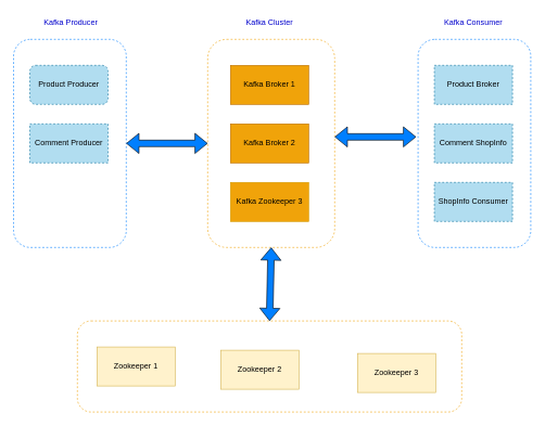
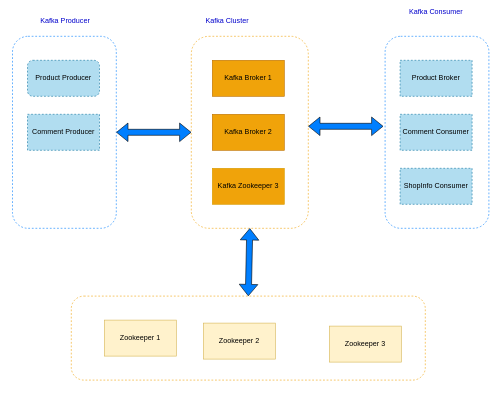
  <mxCell id="0" />
  <mxCell id="1" parent="0" />
  <mxCell id="2" value="" style="rounded=1;whiteSpace=wrap;html=1;dashed=1;strokeColor=#007FFF;fillColor=none;" vertex="1" parent="1"><mxGeometry x="20" y="60" width="173" height="320" as="geometry" /></mxCell>
  <mxCell id="3" value="" style="rounded=1;whiteSpace=wrap;html=1;dashed=1;strokeColor=#F0A30A;fillColor=none;fontColor=#ffffff;" vertex="1" parent="1"><mxGeometry x="118" y="493" width="590" height="140" as="geometry" /></mxCell>
  <mxCell id="4" value="" style="rounded=1;whiteSpace=wrap;html=1;dashed=1;fillColor=none;strokeColor=#F0A30A;fontColor=#000000;" vertex="1" parent="1"><mxGeometry x="318" y="60" width="195" height="320" as="geometry" /></mxCell>
  <mxCell id="5" value="Kafka Broker 1" style="rounded=0;whiteSpace=wrap;html=1;fillColor=#f0a30a;strokeColor=#BD7000;fontColor=#000000;" vertex="1" parent="1"><mxGeometry x="353" y="100" width="120" height="60" as="geometry" /></mxCell>
  <mxCell id="6" value="Kafka Broker 2" style="rounded=0;whiteSpace=wrap;html=1;fillColor=#f0a30a;strokeColor=#BD7000;fontColor=#000000;" vertex="1" parent="1"><mxGeometry x="353" y="190" width="120" height="60" as="geometry" /></mxCell>
  <mxCell id="7" value="Kafka Zookeeper 3" style="rounded=0;whiteSpace=wrap;html=1;fillColor=#f0a30a;strokeColor=#D79B00;fontColor=#000000;" vertex="1" parent="1"><mxGeometry x="353" y="280" width="120" height="60" as="geometry" /></mxCell>
- <mxCell id="8" value="Zookeeper 1" style="rounded=0;whiteSpace=wrap;html=1;fillColor=#fff2cc;strokeColor=#d6b656;" vertex="1" parent="1"><mxGeometry x="148" y="533" width="120" height="60" as="geometry" /></mxCell>
+ <mxCell id="8" value="Zookeeper 1" style="rounded=0;whiteSpace=wrap;html=1;fillColor=#fff2cc;strokeColor=#d6b656;" vertex="1" parent="1"><mxGeometry x="173" y="533" width="120" height="60" as="geometry" /></mxCell>
  <mxCell id="9" value="Zookeeper 2" style="rounded=0;whiteSpace=wrap;html=1;fillColor=#fff2cc;strokeColor=#d6b656;" vertex="1" parent="1"><mxGeometry x="338" y="538" width="120" height="60" as="geometry" /></mxCell>
  <mxCell id="10" value="Zookeeper 3" style="rounded=0;whiteSpace=wrap;html=1;fillColor=#fff2cc;strokeColor=#d6b656;" vertex="1" parent="1"><mxGeometry x="548" y="543" width="120" height="60" as="geometry" /></mxCell>
  <mxCell id="11" value="" style="shape=flexArrow;endArrow=classic;startArrow=classic;html=1;rounded=0;entryX=0.5;entryY=1;entryDx=0;entryDy=0;fillColor=#007FFF;exitX=0.5;exitY=0;exitDx=0;exitDy=0;" edge="1" parent="1" source="3" target="4"><mxGeometry width="100" height="100" relative="1" as="geometry"><mxPoint x="433" y="490" as="sourcePoint" /><mxPoint x="253" y="300" as="targetPoint" /></mxGeometry></mxCell>
  <mxCell id="12" value="Product Producer" style="whiteSpace=wrap;html=1;dashed=1;strokeColor=#10739e;fillColor=#b1ddf0;rounded=1;" vertex="1" parent="1"><mxGeometry x="45" y="100" width="120" height="60" as="geometry" /></mxCell>
  <mxCell id="13" value="Comment Producer" style="rounded=0;whiteSpace=wrap;html=1;dashed=1;strokeColor=#10739e;fillColor=#b1ddf0;" vertex="1" parent="1"><mxGeometry x="45" y="190" width="120" height="60" as="geometry" /></mxCell>
  <mxCell id="14" value="" style="shape=flexArrow;endArrow=classic;startArrow=classic;html=1;rounded=0;entryX=0;entryY=0.5;entryDx=0;entryDy=0;fillColor=#007FFF;exitX=1;exitY=0.5;exitDx=0;exitDy=0;" edge="1" parent="1" source="2" target="4"><mxGeometry width="100" height="100" relative="1" as="geometry"><mxPoint x="243" y="220" as="sourcePoint" /><mxPoint x="223" y="200" as="targetPoint" /></mxGeometry></mxCell>
  <mxCell id="15" value="" style="rounded=1;whiteSpace=wrap;html=1;dashed=1;strokeColor=#007FFF;fillColor=none;" vertex="1" parent="1"><mxGeometry x="641" y="60" width="173" height="320" as="geometry" /></mxCell>
  <mxCell id="16" value="Product Broker" style="rounded=0;whiteSpace=wrap;html=1;dashed=1;strokeColor=#10739e;fillColor=#b1ddf0;" vertex="1" parent="1"><mxGeometry x="666" y="100" width="120" height="60" as="geometry" /></mxCell>
- <mxCell id="17" value="Comment ShopInfo" style="rounded=0;whiteSpace=wrap;html=1;dashed=1;strokeColor=#10739e;fillColor=#b1ddf0;" vertex="1" parent="1"><mxGeometry x="666" y="190" width="120" height="60" as="geometry" /></mxCell>
+ <mxCell id="17" value="Comment Consumer" style="rounded=0;whiteSpace=wrap;html=1;dashed=1;strokeColor=#10739e;fillColor=#b1ddf0;" vertex="1" parent="1"><mxGeometry x="666" y="190" width="120" height="60" as="geometry" /></mxCell>
  <mxCell id="18" value="ShopInfo Consumer" style="rounded=0;whiteSpace=wrap;html=1;dashed=1;strokeColor=#10739e;fillColor=#b1ddf0;" vertex="1" parent="1"><mxGeometry x="666" y="280" width="120" height="60" as="geometry" /></mxCell>
  <mxCell id="19" value="" style="shape=flexArrow;endArrow=classic;startArrow=classic;html=1;rounded=0;entryX=0;entryY=0.5;entryDx=0;entryDy=0;fillColor=#007FFF;exitX=1;exitY=0.5;exitDx=0;exitDy=0;" edge="1" parent="1"><mxGeometry width="100" height="100" relative="1" as="geometry"><mxPoint x="513" y="210" as="sourcePoint" /><mxPoint x="638" y="210" as="targetPoint" /></mxGeometry></mxCell>
  <mxCell id="20" value="&lt;font color=&quot;#0000cc&quot;&gt;Kafka Producer&lt;/font&gt;" style="text;html=1;strokeColor=none;fillColor=none;align=center;verticalAlign=middle;whiteSpace=wrap;rounded=0;dashed=1;" vertex="1" parent="1"><mxGeometry x="45" y="20" width="126" height="30" as="geometry" /></mxCell>
- <mxCell id="21" value="&lt;font color=&quot;#0000cc&quot;&gt;Kafka Cluster&lt;/font&gt;" style="text;html=1;strokeColor=none;fillColor=none;align=center;verticalAlign=middle;whiteSpace=wrap;rounded=0;dashed=1;" vertex="1" parent="1"><mxGeometry x="350" y="20" width="126" height="30" as="geometry" /></mxCell>
- <mxCell id="22" value="&lt;font color=&quot;#0000cc&quot;&gt;Kafka Consumer&lt;/font&gt;" style="text;html=1;strokeColor=none;fillColor=none;align=center;verticalAlign=middle;whiteSpace=wrap;rounded=0;dashed=1;" vertex="1" parent="1"><mxGeometry x="663" y="20" width="126" height="30" as="geometry" /></mxCell>
+ <mxCell id="21" value="&lt;font color=&quot;#0000cc&quot;&gt;Kafka Cluster&lt;/font&gt;" style="text;html=1;strokeColor=none;fillColor=none;align=center;verticalAlign=middle;whiteSpace=wrap;rounded=0;dashed=1;" vertex="1" parent="1"><mxGeometry x="315" y="20" width="126" height="30" as="geometry" /></mxCell>
+ <mxCell id="22" value="&lt;font color=&quot;#0000cc&quot;&gt;Kafka Consumer&lt;/font&gt;" style="text;html=1;strokeColor=none;fillColor=none;align=center;verticalAlign=middle;whiteSpace=wrap;rounded=0;dashed=1;" vertex="1" parent="1"><mxGeometry x="663" y="5" width="126" height="30" as="geometry" /></mxCell>
